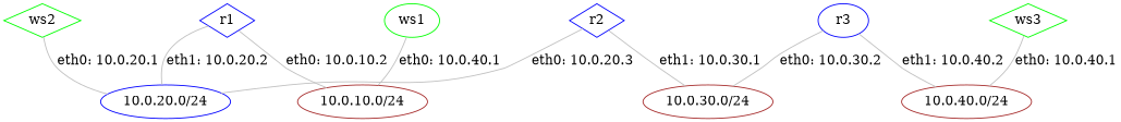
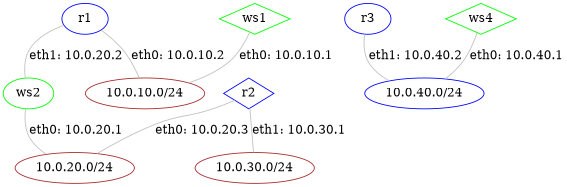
  graph {
    fontname="DejaVu Serif"
    node [color=brown fontname="DejaVu Serif" shape=diamond]
    edge [color=gray fontname="DejaVu Serif"]
-   r1 [color=blue]
-   n2 [color=blue label="10.0.20.0/24" shape=ellipse]
+   r1 [color=blue shape=ellipse]
+   n2 [label="10.0.20.0/24" shape=ellipse]
    n3 [label="10.0.10.0/24" shape=ellipse]
    r2 [color=blue]
    n5 [label="10.0.30.0/24" shape=ellipse]
    r3 [color=blue shape=ellipse]
-   n7 [label="10.0.40.0/24" shape=ellipse]
-   ws1 [color=green shape=ellipse]
-   ws2 [color=green]
-   ws3 [color=green]
-   r1 -- n2 [label="eth1: 10.0.20.2"]
+   n7 [color=blue label="10.0.40.0/24" shape=ellipse]
+   ws1 [color=green]
+   ws2 [color=green shape=ellipse]
+   ws3 [color=green label=ws4]
+   r1 -- ws2 [label="eth1: 10.0.20.2"]
    r1 -- n3 [label="eth0: 10.0.10.2"]
    r2 -- n2 [label="eth0: 10.0.20.3"]
    r2 -- n5 [label="eth1: 10.0.30.1"]
-   r3 -- n5 [label="eth0: 10.0.30.2"]
    r3 -- n7 [label="eth1: 10.0.40.2"]
-   ws1 -- n3 [label="eth0: 10.0.40.1"]
+   ws1 -- n3 [label="eth0: 10.0.10.1"]
    ws2 -- n2 [label="eth0: 10.0.20.1"]
    ws3 -- n7 [label="eth0: 10.0.40.1"]
  }
